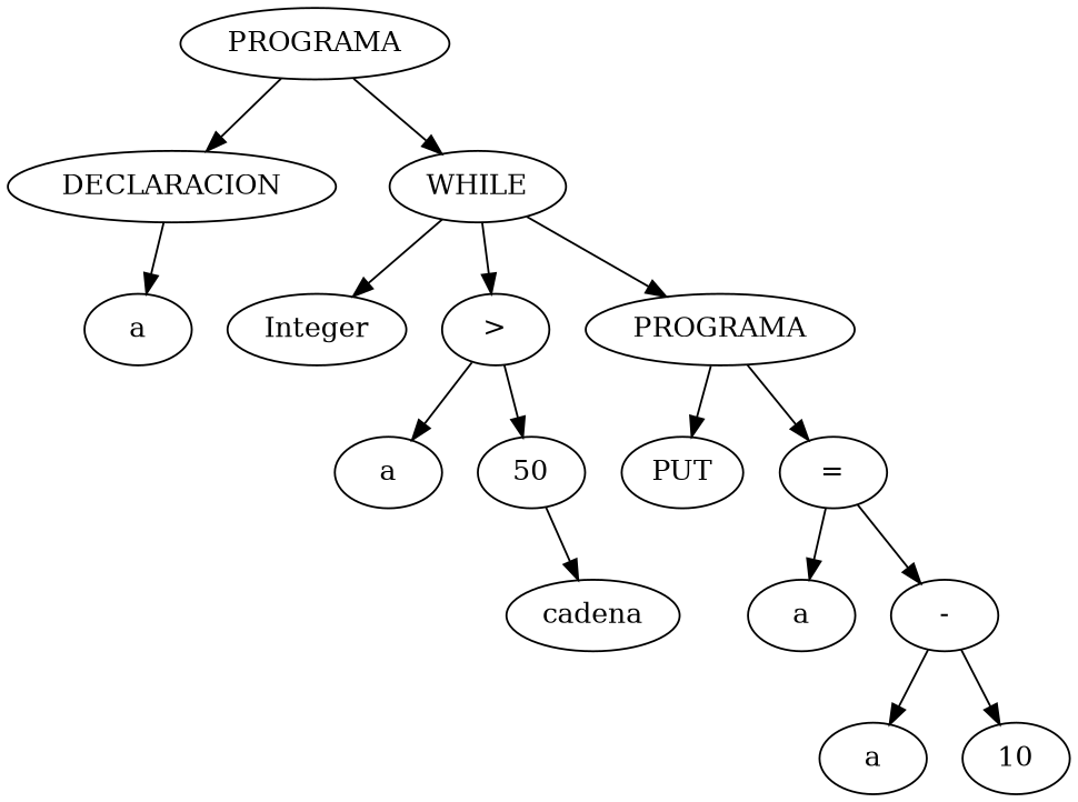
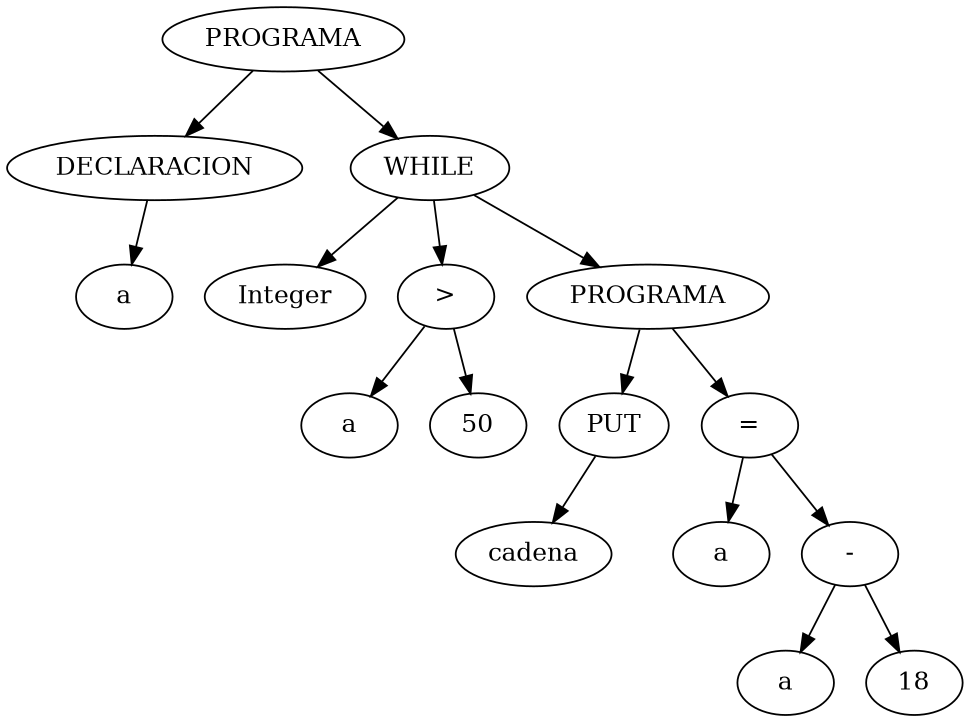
  digraph {
    n1 [label=PROGRAMA]
    n2 [label=DECLARACION]
    n3 [label=WHILE]
    n4 [label=a]
    n5 [label=Integer]
    n6 [label=">"]
    n7 [label=PROGRAMA]
    n8 [label=a]
    n9 [label=50]
    n10 [label="="]
    n11 [label=PUT]
    n12 [label=a]
    n13 [label="-"]
    n14 [label=cadena]
    n15 [label=a]
-   n16 [label=10]
+   n16 [label=18]
    n1 -> n2
    n1 -> n3
    n2 -> n4
    n3 -> n5
    n3 -> n6
    n3 -> n7
    n6 -> n8
    n6 -> n9
    n7 -> n10
    n7 -> n11
    n10 -> n12
    n10 -> n13
-   n9 -> n14
+   n11 -> n14
    n13 -> n15
    n13 -> n16
  }
